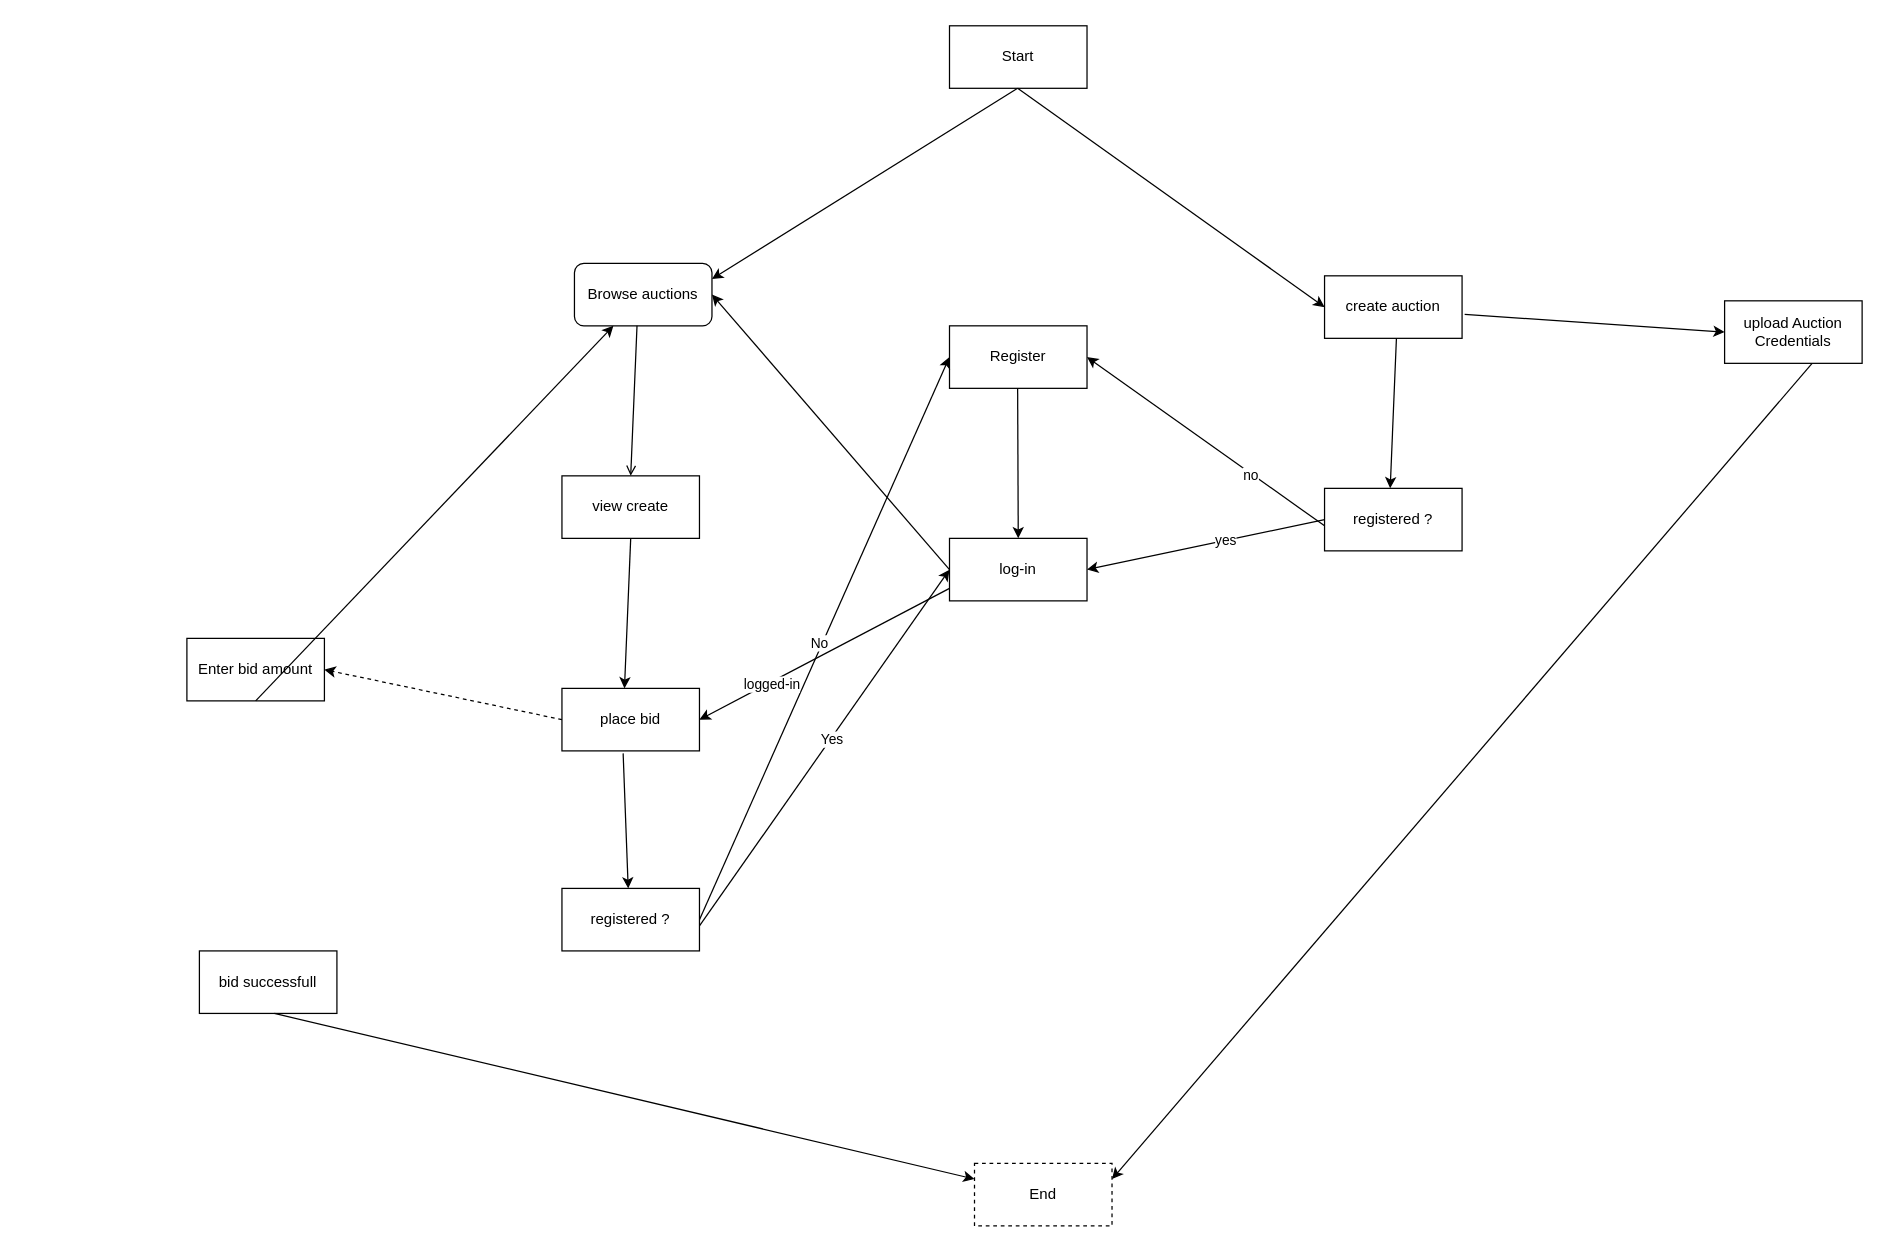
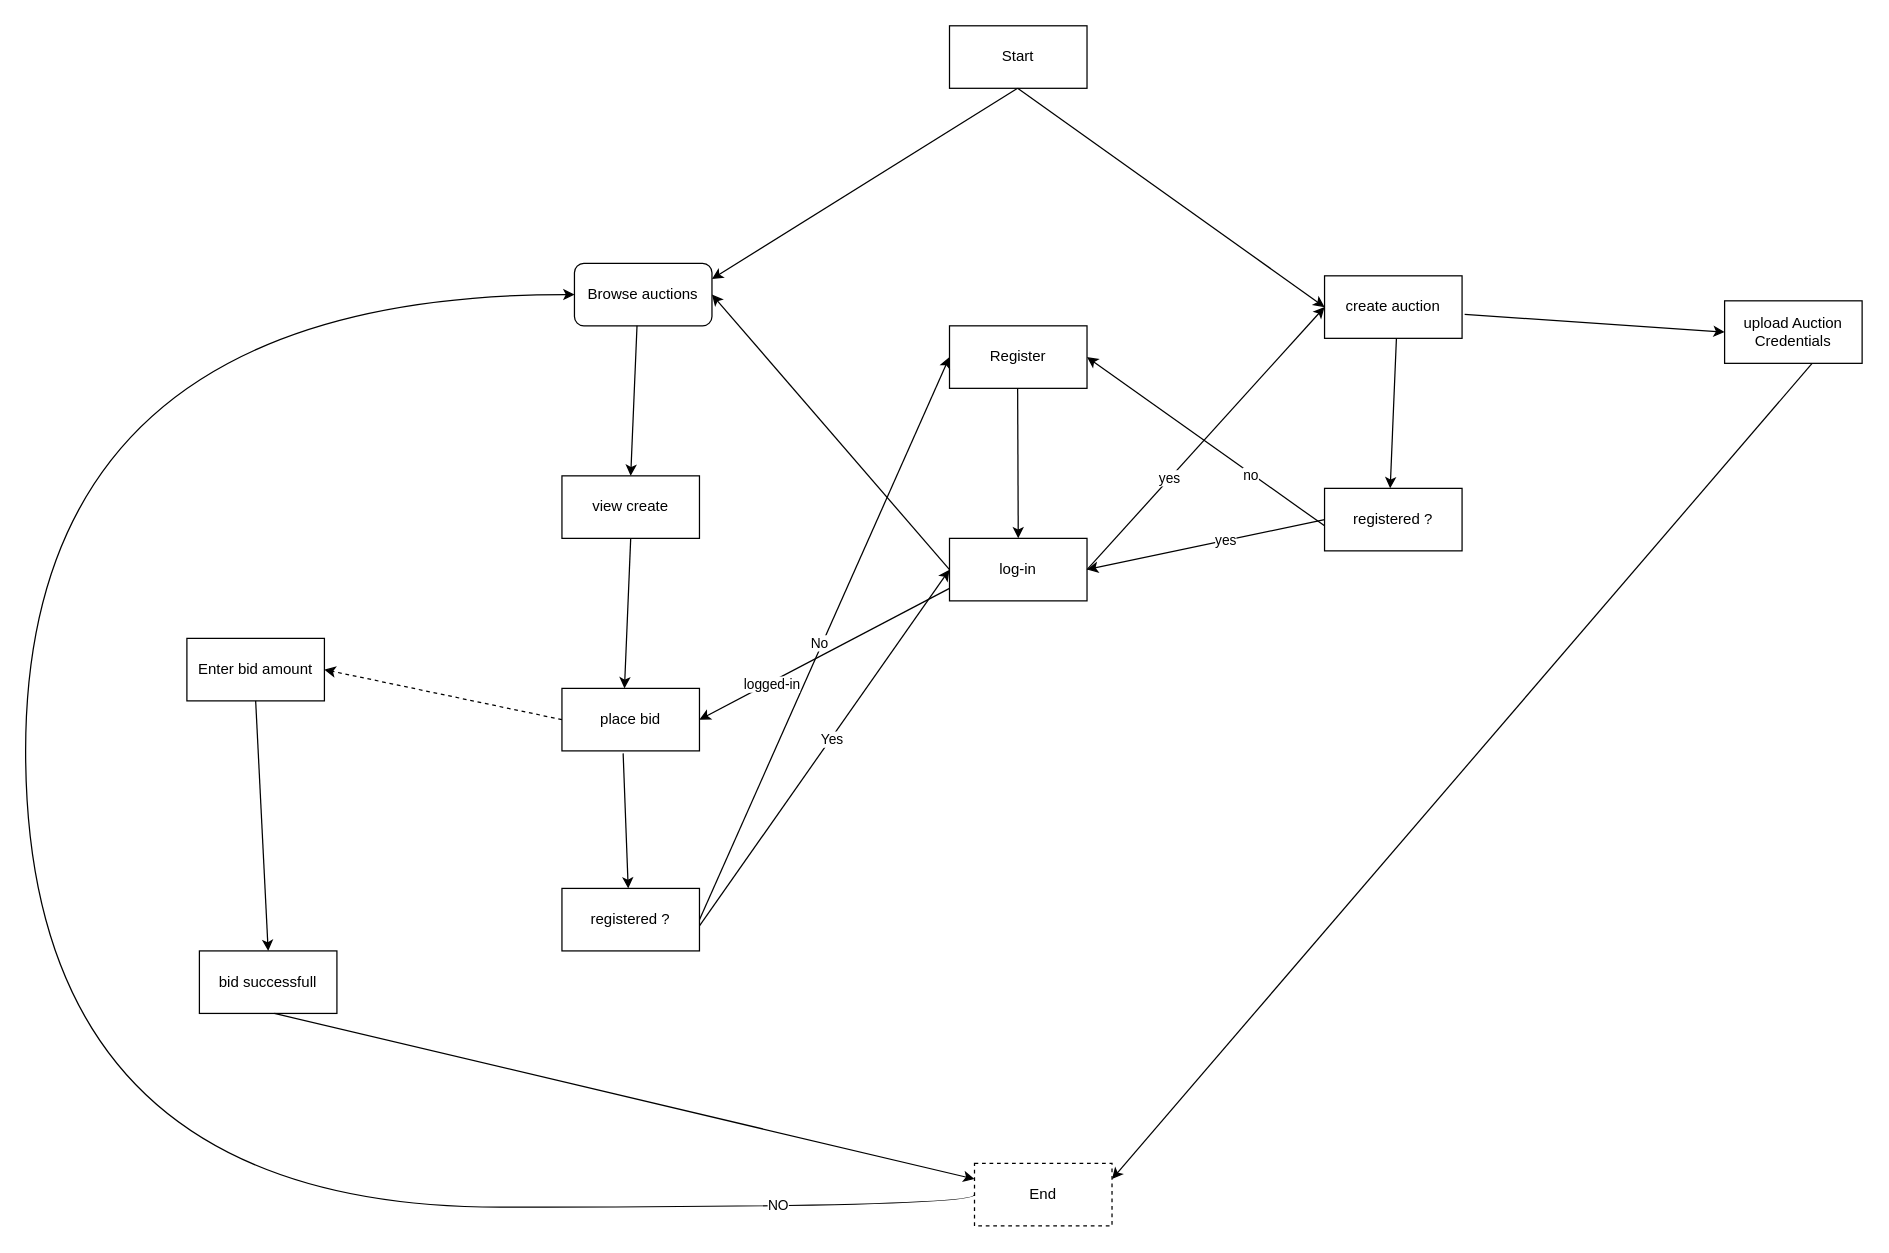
  <mxCell id="0" />
  <mxCell id="1" parent="0" />
  <mxCell id="2" value="Start" style="html=1;whiteSpace=wrap;" vertex="1" parent="1"><mxGeometry x="759" y="20" width="110" height="50" as="geometry" /></mxCell>
  <mxCell id="3" value="registered ?" style="html=1;whiteSpace=wrap;" vertex="1" parent="1"><mxGeometry x="1059" y="390" width="110" height="50" as="geometry" /></mxCell>
  <mxCell id="4" value="Browse auctions" style="html=1;whiteSpace=wrap;rounded=1;" vertex="1" parent="1"><mxGeometry x="459" y="210" width="110" height="50" as="geometry" /></mxCell>
  <mxCell id="5" value="create auction" style="html=1;whiteSpace=wrap;" vertex="1" parent="1"><mxGeometry x="1059" y="220" width="110" height="50" as="geometry" /></mxCell>
  <mxCell id="6" value="place bid" style="html=1;whiteSpace=wrap;" vertex="1" parent="1"><mxGeometry x="449" y="550" width="110" height="50" as="geometry" /></mxCell>
  <mxCell id="7" value="log-in" style="html=1;whiteSpace=wrap;" vertex="1" parent="1"><mxGeometry x="759" y="430" width="110" height="50" as="geometry" /></mxCell>
  <mxCell id="8" value="Register" style="html=1;whiteSpace=wrap;" vertex="1" parent="1"><mxGeometry x="759" y="260" width="110" height="50" as="geometry" /></mxCell>
  <mxCell id="9" value="upload Auction Credentials" style="html=1;whiteSpace=wrap;" vertex="1" parent="1"><mxGeometry x="1379" y="240" width="110" height="50" as="geometry" /></mxCell>
  <mxCell id="10" value="registered ?" style="html=1;whiteSpace=wrap;" vertex="1" parent="1"><mxGeometry x="449" y="710" width="110" height="50" as="geometry" /></mxCell>
  <mxCell id="11" value="Enter bid amount" style="html=1;whiteSpace=wrap;" vertex="1" parent="1"><mxGeometry x="149" y="510" width="110" height="50" as="geometry" /></mxCell>
  <mxCell id="12" value="bid successfull" style="html=1;whiteSpace=wrap;" vertex="1" parent="1"><mxGeometry x="159" y="760" width="110" height="50" as="geometry" /></mxCell>
  <mxCell id="13" value="view create" style="html=1;whiteSpace=wrap;" vertex="1" parent="1"><mxGeometry x="449" y="380" width="110" height="50" as="geometry" /></mxCell>
  <mxCell id="14" value="End" style="html=1;whiteSpace=wrap;dashed=1;" vertex="1" parent="1"><mxGeometry x="779" y="930" width="110" height="50" as="geometry" /></mxCell>
+ <mxCell id="15" value="" style="endArrow=classic;html=1;rounded=0;exitX=1;exitY=0.5;exitDx=0;exitDy=0;entryX=0;entryY=0.5;entryDx=0;entryDy=0;" edge="1" parent="1" source="7" target="5"><mxGeometry width="50" height="50" relative="1" as="geometry"><mxPoint x="939" y="310" as="sourcePoint" /><mxPoint x="939" y="500" as="targetPoint" /></mxGeometry></mxCell>
+ <mxCell id="16" value="yes" style="edgeLabel;html=1;align=center;verticalAlign=middle;resizable=0;points=[];" vertex="1" connectable="0" parent="15"><mxGeometry x="-0.31" y="1" relative="1" as="geometry"><mxPoint as="offset" /></mxGeometry></mxCell>
  <mxCell id="17" value="" style="endArrow=classic;html=1;rounded=0;exitX=0;exitY=0.5;exitDx=0;exitDy=0;entryX=1;entryY=0.5;entryDx=0;entryDy=0;" edge="1" parent="1" source="7" target="4"><mxGeometry width="50" height="50" relative="1" as="geometry"><mxPoint x="589" y="380" as="sourcePoint" /><mxPoint x="779" y="340" as="targetPoint" /></mxGeometry></mxCell>
- <mxCell id="18" value="" style="endArrow=open;html=1;rounded=0;exitX=0.455;exitY=1;exitDx=0;exitDy=0;entryX=0.5;entryY=0;entryDx=0;entryDy=0;exitPerimeter=0;" edge="1" parent="1" source="4" target="13"><mxGeometry width="50" height="50" relative="1" as="geometry"><mxPoint x="503.5" y="250" as="sourcePoint" /><mxPoint x="503.5" y="440" as="targetPoint" /></mxGeometry></mxCell>
+ <mxCell id="18" value="" style="endArrow=classic;html=1;rounded=0;exitX=0.455;exitY=1;exitDx=0;exitDy=0;entryX=0.5;entryY=0;entryDx=0;entryDy=0;exitPerimeter=0;" edge="1" parent="1" source="4" target="13"><mxGeometry width="50" height="50" relative="1" as="geometry"><mxPoint x="503.5" y="250" as="sourcePoint" /><mxPoint x="503.5" y="440" as="targetPoint" /></mxGeometry></mxCell>
  <mxCell id="19" value="" style="endArrow=classic;html=1;rounded=0;exitX=0.455;exitY=1;exitDx=0;exitDy=0;entryX=0.5;entryY=0;entryDx=0;entryDy=0;exitPerimeter=0;" edge="1" parent="1"><mxGeometry width="50" height="50" relative="1" as="geometry"><mxPoint x="1116.5" y="270" as="sourcePoint" /><mxPoint x="1111.5" y="390" as="targetPoint" /></mxGeometry></mxCell>
  <mxCell id="20" value="" style="endArrow=classic;html=1;rounded=0;exitX=0.5;exitY=1;exitDx=0;exitDy=0;" edge="1" parent="1"><mxGeometry width="50" height="50" relative="1" as="geometry"><mxPoint x="813.5" y="310" as="sourcePoint" /><mxPoint x="814" y="430" as="targetPoint" /></mxGeometry></mxCell>
  <mxCell id="21" value="" style="endArrow=classic;html=1;rounded=0;exitX=0.5;exitY=1;exitDx=0;exitDy=0;entryX=1;entryY=0.25;entryDx=0;entryDy=0;" edge="1" parent="1" target="4"><mxGeometry width="50" height="50" relative="1" as="geometry"><mxPoint x="813.5" y="70" as="sourcePoint" /><mxPoint x="813.5" y="260" as="targetPoint" /></mxGeometry></mxCell>
  <mxCell id="22" value="" style="endArrow=classic;html=1;rounded=0;exitX=0.5;exitY=1;exitDx=0;exitDy=0;entryX=0;entryY=0.5;entryDx=0;entryDy=0;" edge="1" parent="1" target="5"><mxGeometry width="50" height="50" relative="1" as="geometry"><mxPoint x="813.5" y="70" as="sourcePoint" /><mxPoint x="813.5" y="260" as="targetPoint" /></mxGeometry></mxCell>
  <mxCell id="23" value="" style="endArrow=classic;html=1;rounded=0;exitX=0;exitY=0.5;exitDx=0;exitDy=0;entryX=1;entryY=0.5;entryDx=0;entryDy=0;" edge="1" parent="1" source="3" target="7"><mxGeometry width="50" height="50" relative="1" as="geometry"><mxPoint x="1074" y="480" as="sourcePoint" /><mxPoint x="1069" y="600" as="targetPoint" /></mxGeometry></mxCell>
  <mxCell id="24" value="yes" style="edgeLabel;html=1;align=center;verticalAlign=middle;resizable=0;points=[];" vertex="1" connectable="0" parent="23"><mxGeometry x="-0.168" relative="1" as="geometry"><mxPoint as="offset" /></mxGeometry></mxCell>
  <mxCell id="25" value="" style="endArrow=classic;html=1;rounded=0;exitX=0;exitY=0.5;exitDx=0;exitDy=0;entryX=1;entryY=0.5;entryDx=0;entryDy=0;" edge="1" parent="1" target="8"><mxGeometry width="50" height="50" relative="1" as="geometry"><mxPoint x="1059" y="420" as="sourcePoint" /><mxPoint x="869" y="460" as="targetPoint" /></mxGeometry></mxCell>
  <mxCell id="26" value="no" style="edgeLabel;html=1;align=center;verticalAlign=middle;resizable=0;points=[];" vertex="1" connectable="0" parent="25"><mxGeometry x="-0.564" y="-1" relative="1" as="geometry"><mxPoint x="-19" y="-10" as="offset" /></mxGeometry></mxCell>
  <mxCell id="27" value="" style="endArrow=classic;html=1;rounded=0;exitX=0.455;exitY=1;exitDx=0;exitDy=0;entryX=0.5;entryY=0;entryDx=0;entryDy=0;exitPerimeter=0;" edge="1" parent="1"><mxGeometry width="50" height="50" relative="1" as="geometry"><mxPoint x="504" y="430" as="sourcePoint" /><mxPoint x="499" y="550" as="targetPoint" /></mxGeometry></mxCell>
  <mxCell id="28" value="" style="endArrow=classic;html=1;rounded=0;exitX=0.445;exitY=1.04;exitDx=0;exitDy=0;exitPerimeter=0;" edge="1" parent="1" source="6"><mxGeometry width="50" height="50" relative="1" as="geometry"><mxPoint x="506.5" y="600" as="sourcePoint" /><mxPoint x="502" y="710" as="targetPoint" /></mxGeometry></mxCell>
  <mxCell id="29" value="" style="endArrow=classic;html=1;rounded=0;exitX=1;exitY=0.5;exitDx=0;exitDy=0;entryX=0;entryY=0.5;entryDx=0;entryDy=0;" edge="1" parent="1" source="10" target="8"><mxGeometry width="50" height="50" relative="1" as="geometry"><mxPoint x="609" y="740" as="sourcePoint" /><mxPoint x="613" y="848" as="targetPoint" /></mxGeometry></mxCell>
  <mxCell id="30" value="No" style="edgeLabel;html=1;align=center;verticalAlign=middle;resizable=0;points=[];" vertex="1" connectable="0" parent="29"><mxGeometry x="-0.023" y="3" relative="1" as="geometry"><mxPoint as="offset" /></mxGeometry></mxCell>
  <mxCell id="31" value="" style="endArrow=classic;html=1;rounded=0;exitX=1;exitY=0.5;exitDx=0;exitDy=0;entryX=0;entryY=0.5;entryDx=0;entryDy=0;" edge="1" parent="1" target="7"><mxGeometry width="50" height="50" relative="1" as="geometry"><mxPoint x="559" y="740" as="sourcePoint" /><mxPoint x="759" y="290" as="targetPoint" /></mxGeometry></mxCell>
  <mxCell id="32" value="Yes" style="edgeLabel;html=1;align=center;verticalAlign=middle;resizable=0;points=[];" vertex="1" connectable="0" parent="31"><mxGeometry x="0.05" y="-1" relative="1" as="geometry"><mxPoint as="offset" /></mxGeometry></mxCell>
  <mxCell id="33" value="" style="endArrow=classic;html=1;rounded=0;entryX=1;entryY=0.5;entryDx=0;entryDy=0;" edge="1" parent="1" target="6"><mxGeometry width="50" height="50" relative="1" as="geometry"><mxPoint x="759" y="470" as="sourcePoint" /><mxPoint x="579" y="245" as="targetPoint" /></mxGeometry></mxCell>
  <mxCell id="34" value="logged-in" style="edgeLabel;html=1;align=center;verticalAlign=middle;resizable=0;points=[];" vertex="1" connectable="0" parent="33"><mxGeometry x="0.434" y="1" relative="1" as="geometry"><mxPoint as="offset" /></mxGeometry></mxCell>
  <mxCell id="35" value="" style="endArrow=classic;html=1;rounded=0;entryX=1;entryY=0.5;entryDx=0;entryDy=0;exitX=0;exitY=0.5;exitDx=0;exitDy=0;dashed=1;" edge="1" parent="1" source="6" target="11"><mxGeometry width="50" height="50" relative="1" as="geometry"><mxPoint x="399" y="560" as="sourcePoint" /><mxPoint x="449" y="510" as="targetPoint" /></mxGeometry></mxCell>
- <mxCell id="36" value="" style="endArrow=classic;html=1;rounded=0;exitX=0.5;exitY=1;exitDx=0;exitDy=0;" edge="1" parent="1" source="11" target="4"><mxGeometry width="50" height="50" relative="1" as="geometry"><mxPoint x="209" y="660" as="sourcePoint" /><mxPoint x="259" y="610" as="targetPoint" /></mxGeometry></mxCell>
+ <mxCell id="36" value="" style="endArrow=classic;html=1;rounded=0;exitX=0.5;exitY=1;exitDx=0;exitDy=0;entryX=0.5;entryY=0;entryDx=0;entryDy=0;" edge="1" parent="1" source="11" target="12"><mxGeometry width="50" height="50" relative="1" as="geometry"><mxPoint x="209" y="660" as="sourcePoint" /><mxPoint x="259" y="610" as="targetPoint" /></mxGeometry></mxCell>
  <mxCell id="37" value="" style="endArrow=classic;html=1;rounded=0;exitX=0.5;exitY=1;exitDx=0;exitDy=0;entryX=0;entryY=0.25;entryDx=0;entryDy=0;" edge="1" parent="1" target="14"><mxGeometry width="50" height="50" relative="1" as="geometry"><mxPoint x="219" y="810" as="sourcePoint" /><mxPoint x="229" y="1010" as="targetPoint" /></mxGeometry></mxCell>
+ <mxCell id="38" value="" style="endArrow=classic;html=1;rounded=0;exitX=0;exitY=0.5;exitDx=0;exitDy=0;edgeStyle=orthogonalEdgeStyle;elbow=vertical;curved=1;entryX=0;entryY=0.5;entryDx=0;entryDy=0;" edge="1" parent="1" source="14" target="4"><mxGeometry width="50" height="50" relative="1" as="geometry"><mxPoint x="689" y="965" as="sourcePoint" /><mxPoint x="19" y="210" as="targetPoint" /><Array as="points"><mxPoint x="779" y="965" /><mxPoint x="20" y="965" /><mxPoint x="20" y="235" /></Array></mxGeometry></mxCell>
+ <mxCell id="39" value="NO" style="edgeLabel;html=1;align=center;verticalAlign=middle;resizable=0;points=[];" vertex="1" connectable="0" parent="38"><mxGeometry x="-0.827" y="-2" relative="1" as="geometry"><mxPoint as="offset" /></mxGeometry></mxCell>
  <mxCell id="40" value="" style="endArrow=classic;html=1;rounded=0;exitX=1.019;exitY=0.617;exitDx=0;exitDy=0;exitPerimeter=0;entryX=0;entryY=0.5;entryDx=0;entryDy=0;" edge="1" parent="1" source="5" target="9"><mxGeometry width="50" height="50" relative="1" as="geometry"><mxPoint x="1239" y="250" as="sourcePoint" /><mxPoint x="1239.5" y="370" as="targetPoint" /></mxGeometry></mxCell>
  <mxCell id="41" value="" style="endArrow=classic;html=1;rounded=0;exitX=0.5;exitY=1;exitDx=0;exitDy=0;entryX=1;entryY=0.25;entryDx=0;entryDy=0;" edge="1" parent="1" target="14"><mxGeometry width="50" height="50" relative="1" as="geometry"><mxPoint x="1449" y="290" as="sourcePoint" /><mxPoint x="1449" y="480" as="targetPoint" /></mxGeometry></mxCell>
